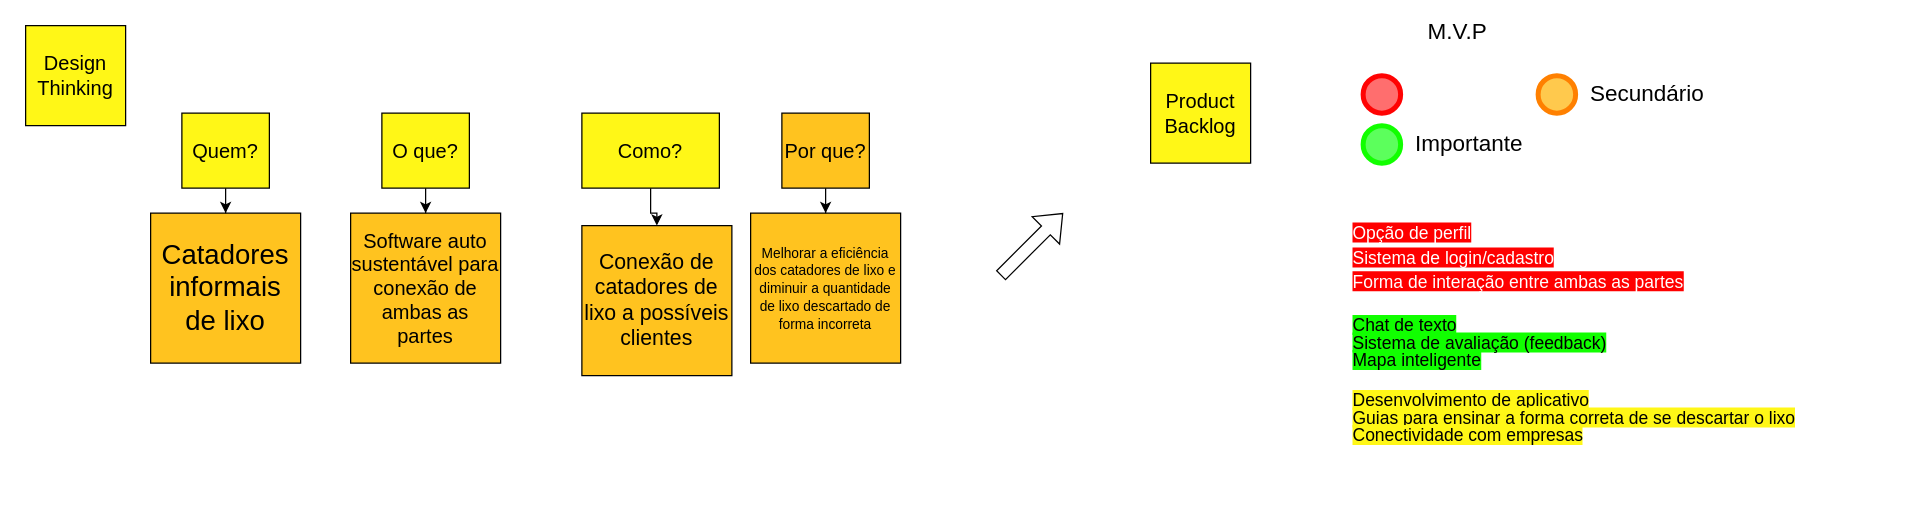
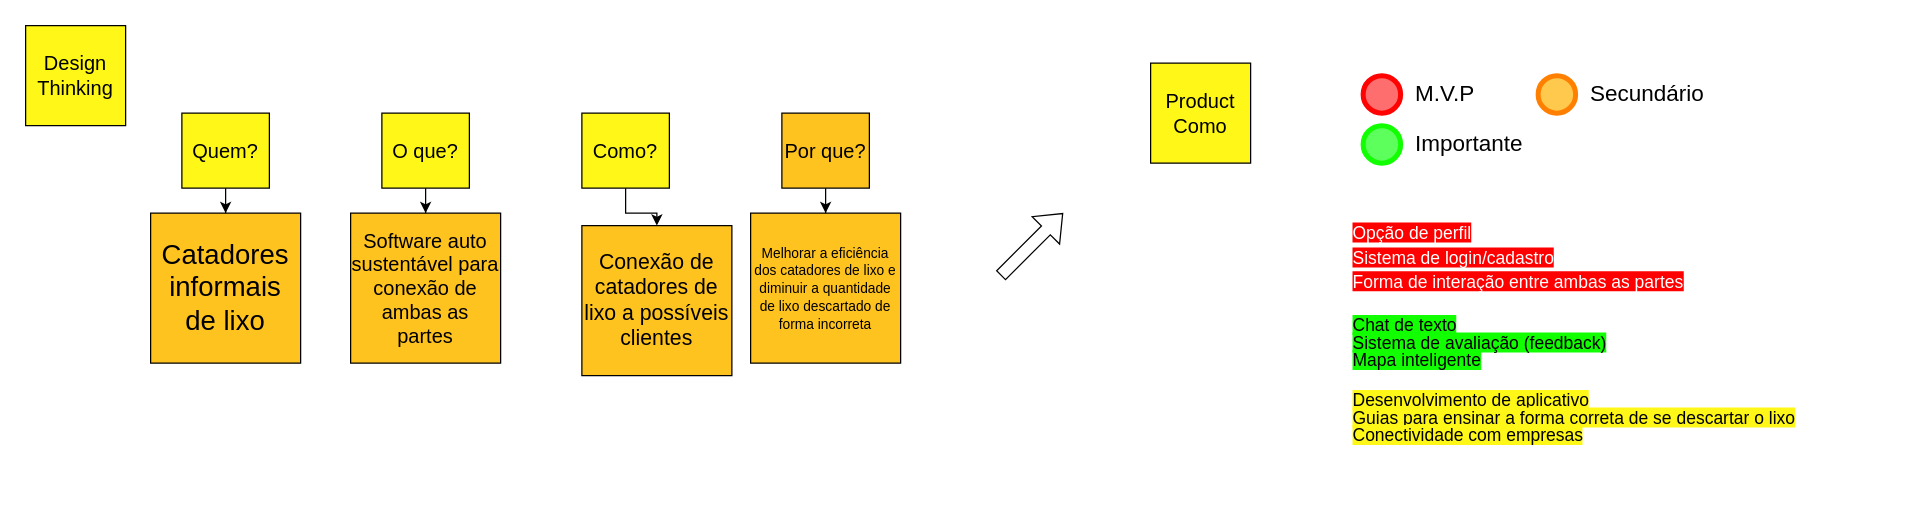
  <mxCell id="0" />
  <mxCell id="1" parent="0" />
  <mxCell id="2" value="&lt;font style=&quot;font-size: 22px&quot;&gt;Catadores informais de lixo&lt;/font&gt;" style="whiteSpace=wrap;html=1;fillColor=#FFC31F;" parent="1" vertex="1"><mxGeometry x="120" y="170" width="120" height="120" as="geometry" /></mxCell>
  <mxCell id="3" value="&lt;font style=&quot;font-size: 16px&quot;&gt;Software auto sustentável para conexão de ambas as partes&lt;/font&gt;" style="whiteSpace=wrap;html=1;fillColor=#FFC31F;" parent="1" vertex="1"><mxGeometry x="280" y="170" width="120" height="120" as="geometry" /></mxCell>
  <mxCell id="4" value="&lt;font style=&quot;font-size: 17px&quot;&gt;Conexão de catadores de lixo a possíveis clientes&lt;/font&gt;" style="whiteSpace=wrap;html=1;fillColor=#FFC31F;" parent="1" vertex="1"><mxGeometry x="465" y="180" width="120" height="120" as="geometry" /></mxCell>
  <mxCell id="5" value="&lt;font style=&quot;font-size: 11px&quot;&gt;Melhorar a eficiência dos catadores de lixo e diminuir a quantidade de lixo descartado de forma incorreta&lt;/font&gt;" style="whiteSpace=wrap;html=1;fillColor=#FFC31F;" parent="1" vertex="1"><mxGeometry x="600" y="170" width="120" height="120" as="geometry" /></mxCell>
  <mxCell id="6" value="&lt;font&gt;&lt;font style=&quot;font-size: 16px&quot;&gt;Design Thinking&lt;/font&gt;&lt;br&gt;&lt;/font&gt;" style="whiteSpace=wrap;html=1;fillColor=#FFF717;" parent="1" vertex="1"><mxGeometry x="20" y="20" width="80" height="80" as="geometry" /></mxCell>
  <mxCell id="7" style="edgeStyle=orthogonalEdgeStyle;rounded=0;orthogonalLoop=1;jettySize=auto;html=1;exitX=0.5;exitY=1;exitDx=0;exitDy=0;fontSize=16;" parent="1" source="8" target="2" edge="1"><mxGeometry relative="1" as="geometry" /></mxCell>
  <mxCell id="8" value="&lt;font&gt;&lt;font style=&quot;font-size: 16px&quot;&gt;Quem?&lt;/font&gt;&lt;br&gt;&lt;/font&gt;" style="whiteSpace=wrap;html=1;fillColor=#FFF717;" parent="1" vertex="1"><mxGeometry x="145" y="90" width="70" height="60" as="geometry" /></mxCell>
  <mxCell id="9" style="edgeStyle=orthogonalEdgeStyle;rounded=0;orthogonalLoop=1;jettySize=auto;html=1;exitX=0.5;exitY=1;exitDx=0;exitDy=0;fontSize=16;" parent="1" source="10" target="3" edge="1"><mxGeometry relative="1" as="geometry" /></mxCell>
  <mxCell id="10" value="&lt;font&gt;&lt;font style=&quot;font-size: 16px&quot;&gt;O que?&lt;/font&gt;&lt;br&gt;&lt;/font&gt;" style="whiteSpace=wrap;html=1;fillColor=#FFF717;" parent="1" vertex="1"><mxGeometry x="305" y="90" width="70" height="60" as="geometry" /></mxCell>
  <mxCell id="11" style="edgeStyle=orthogonalEdgeStyle;rounded=0;orthogonalLoop=1;jettySize=auto;html=1;exitX=0.5;exitY=1;exitDx=0;exitDy=0;fontSize=16;" parent="1" source="12" target="4" edge="1"><mxGeometry relative="1" as="geometry" /></mxCell>
- <mxCell id="12" value="&lt;font&gt;&lt;font style=&quot;font-size: 16px&quot;&gt;Como?&lt;/font&gt;&lt;br&gt;&lt;/font&gt;" style="whiteSpace=wrap;html=1;fillColor=#FFF717;" parent="1" vertex="1"><mxGeometry x="465" y="90" width="110" height="60" as="geometry" /></mxCell>
+ <mxCell id="12" value="&lt;font&gt;&lt;font style=&quot;font-size: 16px&quot;&gt;Como?&lt;/font&gt;&lt;br&gt;&lt;/font&gt;" style="whiteSpace=wrap;html=1;fillColor=#FFF717;" parent="1" vertex="1"><mxGeometry x="465" y="90" width="70" height="60" as="geometry" /></mxCell>
  <mxCell id="13" style="edgeStyle=orthogonalEdgeStyle;rounded=0;orthogonalLoop=1;jettySize=auto;html=1;exitX=0.5;exitY=1;exitDx=0;exitDy=0;fontSize=16;" parent="1" source="14" target="5" edge="1"><mxGeometry relative="1" as="geometry" /></mxCell>
  <mxCell id="14" value="&lt;font&gt;&lt;font style=&quot;font-size: 16px&quot;&gt;Por que?&lt;/font&gt;&lt;br&gt;&lt;/font&gt;" style="whiteSpace=wrap;html=1;fillColor=#ffc31f;" parent="1" vertex="1"><mxGeometry x="625" y="90" width="70" height="60" as="geometry" /></mxCell>
- <mxCell id="15" value="&lt;font&gt;&lt;font style=&quot;font-size: 16px&quot;&gt;Product Backlog&lt;/font&gt;&lt;br&gt;&lt;/font&gt;" style="whiteSpace=wrap;html=1;fillColor=#FFF717;" parent="1" vertex="1"><mxGeometry x="920" y="50" width="80" height="80" as="geometry" /></mxCell>
+ <mxCell id="15" value="&lt;font&gt;&lt;font style=&quot;font-size: 16px&quot;&gt;Product Como&lt;/font&gt;&lt;br&gt;&lt;/font&gt;" style="whiteSpace=wrap;html=1;fillColor=#FFF717;" parent="1" vertex="1"><mxGeometry x="920" y="50" width="80" height="80" as="geometry" /></mxCell>
  <mxCell id="16" value="" style="ellipse;whiteSpace=wrap;html=1;aspect=fixed;fontSize=11;fillColor=#FF6E6E;strokeColor=#FF0303;strokeWidth=4;" parent="1" vertex="1"><mxGeometry x="1090" y="60" width="30" height="30" as="geometry" /></mxCell>
  <mxCell id="17" value="" style="ellipse;whiteSpace=wrap;html=1;aspect=fixed;fontSize=11;fillColor=#5CFF5C;strokeColor=#11FF00;strokeWidth=4;" parent="1" vertex="1"><mxGeometry x="1090" y="100" width="30" height="30" as="geometry" /></mxCell>
  <mxCell id="18" value="" style="ellipse;whiteSpace=wrap;html=1;aspect=fixed;fontSize=11;fillColor=#FFC94D;strokeColor=#FF8000;strokeWidth=4;" parent="1" vertex="1"><mxGeometry x="1230" y="60" width="30" height="30" as="geometry" /></mxCell>
- <mxCell id="19" value="&lt;font style=&quot;font-size: 18px&quot;&gt;M.V.P&lt;/font&gt;" style="text;html=1;strokeColor=none;fillColor=none;align=left;verticalAlign=middle;whiteSpace=wrap;rounded=0;fontSize=11;" parent="1" vertex="1"><mxGeometry x="1140" y="10" width="60" height="30" as="geometry" /></mxCell>
+ <mxCell id="19" value="&lt;font style=&quot;font-size: 18px&quot;&gt;M.V.P&lt;/font&gt;" style="text;html=1;strokeColor=none;fillColor=none;align=left;verticalAlign=middle;whiteSpace=wrap;rounded=0;fontSize=11;" parent="1" vertex="1"><mxGeometry x="1130" y="60" width="60" height="30" as="geometry" /></mxCell>
  <mxCell id="20" value="&lt;div&gt;&lt;span style=&quot;font-size: 18px&quot;&gt;Importante&lt;/span&gt;&lt;/div&gt;" style="text;html=1;strokeColor=none;fillColor=none;align=left;verticalAlign=middle;whiteSpace=wrap;rounded=0;fontSize=11;" parent="1" vertex="1"><mxGeometry x="1130" y="100" width="60" height="30" as="geometry" /></mxCell>
  <mxCell id="21" value="&lt;font style=&quot;font-size: 18px&quot;&gt;Secundário&lt;/font&gt;" style="text;html=1;strokeColor=none;fillColor=none;align=left;verticalAlign=middle;whiteSpace=wrap;rounded=0;fontSize=11;" parent="1" vertex="1"><mxGeometry x="1270" y="60" width="60" height="30" as="geometry" /></mxCell>
  <mxCell id="22" value="" style="shape=flexArrow;endArrow=classic;html=1;rounded=0;fontSize=18;" parent="1" edge="1"><mxGeometry width="50" height="50" relative="1" as="geometry"><mxPoint x="800" y="220" as="sourcePoint" /><mxPoint x="850" y="170" as="targetPoint" /></mxGeometry></mxCell>
  <mxCell id="23" value="&lt;p style=&quot;line-height: 1.1&quot;&gt;&lt;font style=&quot;font-size: 14px ; line-height: 1 ; background-color: rgb(255 , 0 , 0)&quot; color=&quot;#ffffff&quot;&gt;Opção de perfil&lt;br&gt;Sistema de login/cadastro&lt;br&gt;Forma de interação entre ambas as partes&lt;/font&gt;&lt;/p&gt;&lt;p style=&quot;line-height: 0&quot;&gt;&lt;font style=&quot;font-size: 14px ; line-height: 1 ; background-color: rgb(17 , 255 , 0)&quot;&gt;Chat de texto&lt;br&gt;Sistema de avaliação (feedback)&lt;br&gt;Mapa inteligente&lt;/font&gt;&lt;/p&gt;&lt;p style=&quot;line-height: 0&quot;&gt;&lt;font style=&quot;font-size: 14px ; line-height: 1 ; background-color: rgb(255 , 247 , 23)&quot;&gt;Desenvolvimento de aplicativo&lt;br&gt;Guias para ensinar a forma correta de se descartar o lixo&lt;br&gt;Conectividade com empresas&lt;/font&gt;&lt;/p&gt;" style="text;html=1;strokeColor=none;fillColor=none;align=left;verticalAlign=middle;whiteSpace=wrap;rounded=0;fontSize=18;" vertex="1" parent="1"><mxGeometry x="1080" y="140" width="430" height="250" as="geometry" /></mxCell>
